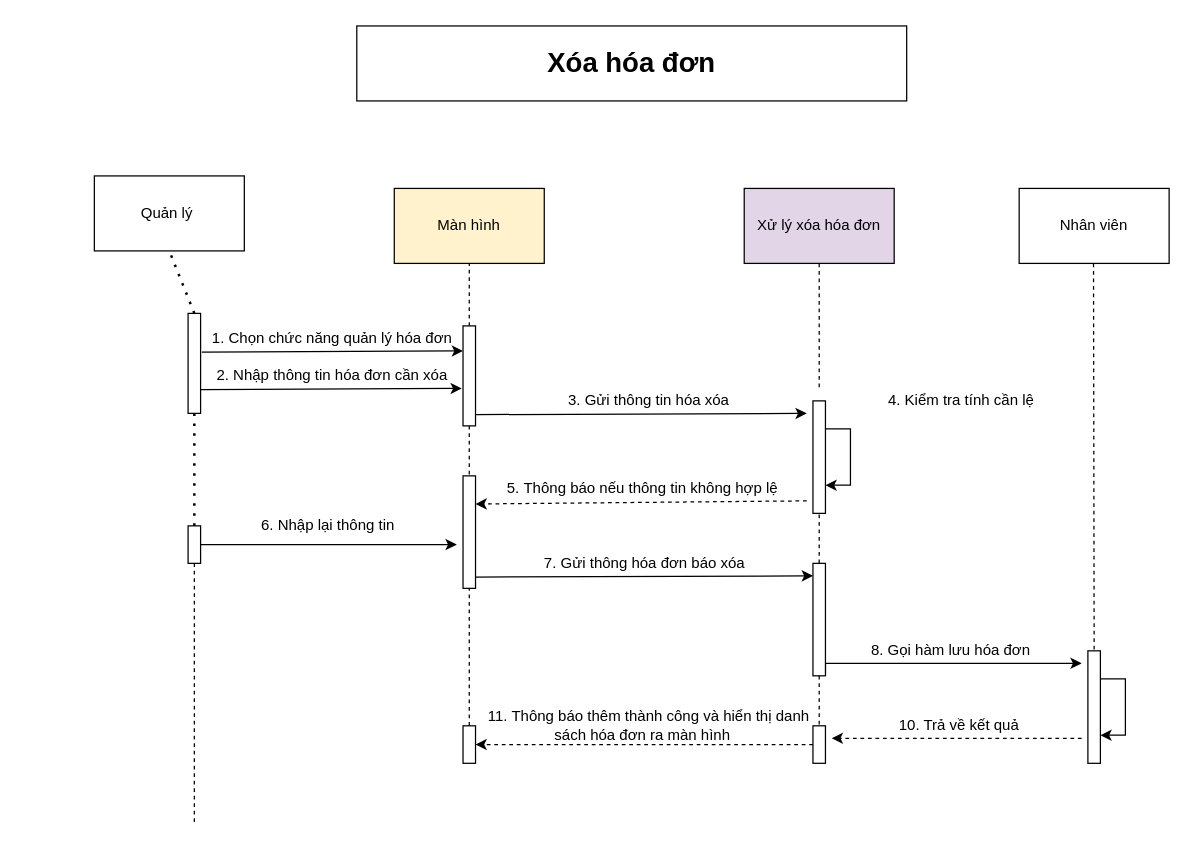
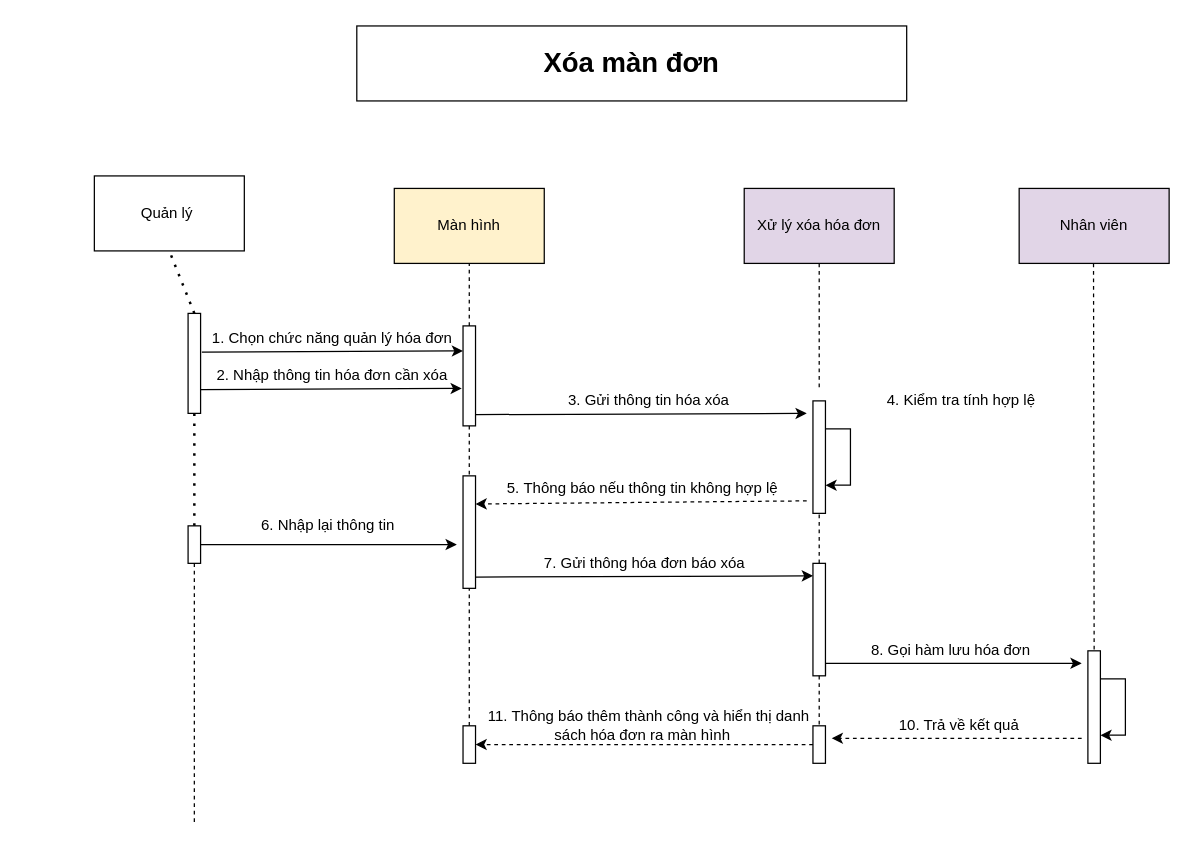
  <mxCell id="0" />
  <mxCell id="1" parent="0" />
- <mxCell id="2" value="&lt;span style=&quot;font-size: 22px&quot;&gt;&lt;b&gt;Xóa hóa đơn&lt;/b&gt;&lt;/span&gt;" style="rounded=0;whiteSpace=wrap;html=1;" parent="1" vertex="1"><mxGeometry x="285" y="20" width="440" height="60" as="geometry" /></mxCell>
+ <mxCell id="2" value="&lt;span style=&quot;font-size: 22px&quot;&gt;&lt;b&gt;Xóa màn đơn&lt;/b&gt;&lt;/span&gt;" style="rounded=0;whiteSpace=wrap;html=1;" parent="1" vertex="1"><mxGeometry x="285" y="20" width="440" height="60" as="geometry" /></mxCell>
  <mxCell id="3" value="Quản lý&amp;nbsp;" style="rounded=0;whiteSpace=wrap;html=1;" parent="1" vertex="1"><mxGeometry x="75" y="140" width="120" height="60" as="geometry" /></mxCell>
  <mxCell id="4" value="Màn hình" style="rounded=0;whiteSpace=wrap;html=1;fillColor=#fff2cc;" parent="1" vertex="1"><mxGeometry x="315" y="150" width="120" height="60" as="geometry" /></mxCell>
  <mxCell id="5" value="Xử lý xóa hóa đơn" style="rounded=0;whiteSpace=wrap;html=1;fillColor=#e1d5e7;" parent="1" vertex="1"><mxGeometry x="595" y="150" width="120" height="60" as="geometry" /></mxCell>
- <mxCell id="6" value="Nhân viên" style="rounded=0;whiteSpace=wrap;html=1;" parent="1" vertex="1"><mxGeometry x="815" y="150" width="120" height="60" as="geometry" /></mxCell>
+ <mxCell id="6" value="Nhân viên" style="rounded=0;whiteSpace=wrap;html=1;fillColor=#e1d5e7;" parent="1" vertex="1"><mxGeometry x="815" y="150" width="120" height="60" as="geometry" /></mxCell>
  <mxCell id="7" value="" style="rounded=0;whiteSpace=wrap;html=1;" parent="1" vertex="1"><mxGeometry x="150" y="250" width="10" height="80" as="geometry" /></mxCell>
  <mxCell id="8" style="edgeStyle=orthogonalEdgeStyle;rounded=0;orthogonalLoop=1;jettySize=auto;html=1;entryX=1;entryY=0.5;entryDx=0;entryDy=0;dashed=1;" parent="1" source="9" target="16" edge="1"><mxGeometry relative="1" as="geometry" /></mxCell>
  <mxCell id="9" value="" style="rounded=0;whiteSpace=wrap;html=1;" parent="1" vertex="1"><mxGeometry x="650" y="580" width="10" height="30" as="geometry" /></mxCell>
  <mxCell id="10" value="" style="rounded=0;whiteSpace=wrap;html=1;" parent="1" vertex="1"><mxGeometry x="370" y="380" width="10" height="90" as="geometry" /></mxCell>
  <mxCell id="11" value="" style="rounded=0;whiteSpace=wrap;html=1;" parent="1" vertex="1"><mxGeometry x="370" y="260" width="10" height="80" as="geometry" /></mxCell>
  <mxCell id="12" style="edgeStyle=orthogonalEdgeStyle;rounded=0;orthogonalLoop=1;jettySize=auto;html=1;exitX=1;exitY=1;exitDx=0;exitDy=0;" parent="1" source="13" edge="1"><mxGeometry relative="1" as="geometry"><mxPoint x="865" y="530" as="targetPoint" /><Array as="points"><mxPoint x="815" y="530" /><mxPoint x="815" y="530" /></Array></mxGeometry></mxCell>
  <mxCell id="13" value="" style="rounded=0;whiteSpace=wrap;html=1;" parent="1" vertex="1"><mxGeometry x="650" y="450" width="10" height="90" as="geometry" /></mxCell>
  <mxCell id="14" value="" style="rounded=0;whiteSpace=wrap;html=1;" parent="1" vertex="1"><mxGeometry x="650" y="320" width="10" height="90" as="geometry" /></mxCell>
  <mxCell id="15" value="" style="rounded=0;whiteSpace=wrap;html=1;" parent="1" vertex="1"><mxGeometry x="870" y="520" width="10" height="90" as="geometry" /></mxCell>
  <mxCell id="16" value="" style="rounded=0;whiteSpace=wrap;html=1;" parent="1" vertex="1"><mxGeometry x="370" y="580" width="10" height="30" as="geometry" /></mxCell>
  <mxCell id="17" value="" style="rounded=0;whiteSpace=wrap;html=1;" parent="1" vertex="1"><mxGeometry x="150" y="420" width="10" height="30" as="geometry" /></mxCell>
  <mxCell id="18" value="" style="endArrow=none;dashed=1;html=1;dashPattern=1 3;strokeWidth=2;rounded=0;entryX=0.5;entryY=1;entryDx=0;entryDy=0;exitX=0.5;exitY=0;exitDx=0;exitDy=0;" parent="1" source="7" target="3" edge="1"><mxGeometry width="50" height="50" relative="1" as="geometry"><mxPoint x="455" y="360" as="sourcePoint" /><mxPoint x="505" y="310" as="targetPoint" /></mxGeometry></mxCell>
  <mxCell id="19" value="" style="endArrow=none;dashed=1;html=1;dashPattern=1 3;strokeWidth=2;rounded=0;entryX=0.5;entryY=0;entryDx=0;entryDy=0;exitX=0.5;exitY=1;exitDx=0;exitDy=0;" parent="1" source="7" target="17" edge="1"><mxGeometry width="50" height="50" relative="1" as="geometry"><mxPoint x="165" y="260" as="sourcePoint" /><mxPoint x="165" y="220" as="targetPoint" /></mxGeometry></mxCell>
  <mxCell id="20" value="" style="endArrow=none;dashed=1;html=1;rounded=0;entryX=0.5;entryY=1;entryDx=0;entryDy=0;exitX=0.5;exitY=0;exitDx=0;exitDy=0;" parent="1" source="11" target="4" edge="1"><mxGeometry width="50" height="50" relative="1" as="geometry"><mxPoint x="455" y="360" as="sourcePoint" /><mxPoint x="505" y="310" as="targetPoint" /></mxGeometry></mxCell>
  <mxCell id="21" value="" style="endArrow=none;dashed=1;html=1;rounded=0;exitX=0.5;exitY=1;exitDx=0;exitDy=0;" parent="1" source="5" edge="1"><mxGeometry width="50" height="50" relative="1" as="geometry"><mxPoint x="385" y="270" as="sourcePoint" /><mxPoint x="655" y="310" as="targetPoint" /></mxGeometry></mxCell>
  <mxCell id="22" value="" style="endArrow=none;dashed=1;html=1;rounded=0;" parent="1" edge="1"><mxGeometry width="50" height="50" relative="1" as="geometry"><mxPoint x="375" y="580" as="sourcePoint" /><mxPoint x="375" y="470" as="targetPoint" /></mxGeometry></mxCell>
  <mxCell id="23" value="" style="endArrow=none;dashed=1;html=1;rounded=0;entryX=0.5;entryY=0;entryDx=0;entryDy=0;exitX=0.5;exitY=1;exitDx=0;exitDy=0;" parent="1" source="11" target="10" edge="1"><mxGeometry width="50" height="50" relative="1" as="geometry"><mxPoint x="405" y="290" as="sourcePoint" /><mxPoint x="405" y="240" as="targetPoint" /></mxGeometry></mxCell>
  <mxCell id="24" value="" style="endArrow=none;dashed=1;html=1;rounded=0;entryX=0.5;entryY=1;entryDx=0;entryDy=0;exitX=0.5;exitY=0;exitDx=0;exitDy=0;" parent="1" source="13" target="14" edge="1"><mxGeometry width="50" height="50" relative="1" as="geometry"><mxPoint x="665" y="220" as="sourcePoint" /><mxPoint x="665" y="340" as="targetPoint" /></mxGeometry></mxCell>
  <mxCell id="25" value="" style="endArrow=none;dashed=1;html=1;rounded=0;" parent="1" edge="1"><mxGeometry width="50" height="50" relative="1" as="geometry"><mxPoint x="655" y="540" as="sourcePoint" /><mxPoint x="655" y="580" as="targetPoint" /></mxGeometry></mxCell>
  <mxCell id="26" value="" style="endArrow=none;dashed=1;html=1;rounded=0;exitX=0.5;exitY=1;exitDx=0;exitDy=0;" parent="1" edge="1"><mxGeometry width="50" height="50" relative="1" as="geometry"><mxPoint x="874.5" y="210" as="sourcePoint" /><mxPoint x="875" y="520" as="targetPoint" /></mxGeometry></mxCell>
  <mxCell id="27" style="edgeStyle=orthogonalEdgeStyle;rounded=0;orthogonalLoop=1;jettySize=auto;html=1;exitX=1;exitY=0.25;exitDx=0;exitDy=0;entryX=1;entryY=0.75;entryDx=0;entryDy=0;" parent="1" source="14" target="14" edge="1"><mxGeometry relative="1" as="geometry" /></mxCell>
  <mxCell id="28" style="edgeStyle=orthogonalEdgeStyle;rounded=0;orthogonalLoop=1;jettySize=auto;html=1;exitX=1;exitY=0.25;exitDx=0;exitDy=0;entryX=1;entryY=0.75;entryDx=0;entryDy=0;" parent="1" source="15" target="15" edge="1"><mxGeometry relative="1" as="geometry" /></mxCell>
  <mxCell id="29" value="" style="endArrow=classic;html=1;rounded=0;exitX=1;exitY=0.5;exitDx=0;exitDy=0;" parent="1" source="17" edge="1"><mxGeometry width="50" height="50" relative="1" as="geometry"><mxPoint x="455" y="360" as="sourcePoint" /><mxPoint x="365" y="435" as="targetPoint" /></mxGeometry></mxCell>
  <mxCell id="30" value="" style="endArrow=classic;html=1;rounded=0;exitX=1;exitY=0.5;exitDx=0;exitDy=0;entryX=-0.1;entryY=0.675;entryDx=0;entryDy=0;entryPerimeter=0;" parent="1" edge="1"><mxGeometry width="50" height="50" relative="1" as="geometry"><mxPoint x="161" y="281" as="sourcePoint" /><mxPoint x="370" y="280" as="targetPoint" /></mxGeometry></mxCell>
  <mxCell id="31" value="" style="endArrow=classic;html=1;rounded=0;exitX=1;exitY=0.5;exitDx=0;exitDy=0;entryX=-0.1;entryY=0.675;entryDx=0;entryDy=0;entryPerimeter=0;" parent="1" edge="1"><mxGeometry width="50" height="50" relative="1" as="geometry"><mxPoint x="160" y="311" as="sourcePoint" /><mxPoint x="369" y="310" as="targetPoint" /></mxGeometry></mxCell>
  <mxCell id="32" value="" style="endArrow=classic;html=1;rounded=0;exitX=1;exitY=0.5;exitDx=0;exitDy=0;" parent="1" edge="1"><mxGeometry width="50" height="50" relative="1" as="geometry"><mxPoint x="380" y="331" as="sourcePoint" /><mxPoint x="645" y="330" as="targetPoint" /></mxGeometry></mxCell>
  <mxCell id="33" value="" style="endArrow=classic;html=1;rounded=0;exitX=1;exitY=0.5;exitDx=0;exitDy=0;entryX=0;entryY=0;entryDx=0;entryDy=0;" parent="1" edge="1"><mxGeometry width="50" height="50" relative="1" as="geometry"><mxPoint x="380" y="461" as="sourcePoint" /><mxPoint x="650" y="460" as="targetPoint" /></mxGeometry></mxCell>
  <mxCell id="34" value="" style="endArrow=classic;html=1;rounded=0;entryX=1;entryY=0.25;entryDx=0;entryDy=0;dashed=1;" parent="1" target="10" edge="1"><mxGeometry width="50" height="50" relative="1" as="geometry"><mxPoint x="645" y="400" as="sourcePoint" /><mxPoint x="505" y="310" as="targetPoint" /></mxGeometry></mxCell>
  <mxCell id="35" value="" style="endArrow=classic;html=1;rounded=0;dashed=1;" parent="1" edge="1"><mxGeometry width="50" height="50" relative="1" as="geometry"><mxPoint x="865" y="590" as="sourcePoint" /><mxPoint x="665" y="590" as="targetPoint" /></mxGeometry></mxCell>
  <mxCell id="36" value="&amp;nbsp; &amp;nbsp; &amp;nbsp; &amp;nbsp; &amp;nbsp; &amp;nbsp; &amp;nbsp; &amp;nbsp; &amp;nbsp; &amp;nbsp; &amp;nbsp; &amp;nbsp; &amp;nbsp; &amp;nbsp; &amp;nbsp; &amp;nbsp; &amp;nbsp; &amp;nbsp; &amp;nbsp; &amp;nbsp; &amp;nbsp; &amp;nbsp; &amp;nbsp; &amp;nbsp; &amp;nbsp; &amp;nbsp; &amp;nbsp; &amp;nbsp; &amp;nbsp; &amp;nbsp; &amp;nbsp; &amp;nbsp; &amp;nbsp; &amp;nbsp; &amp;nbsp; &amp;nbsp; &amp;nbsp; 3. Gửi thông tin hóa xóa" style="text;html=1;align=center;verticalAlign=middle;resizable=0;points=[];autosize=1;strokeColor=none;fillColor=none;fontSize=12;" parent="1" vertex="1"><mxGeometry x="200" y="310" width="390" height="20" as="geometry" /></mxCell>
  <mxCell id="37" value="&amp;nbsp; &amp;nbsp; &amp;nbsp; &amp;nbsp; &amp;nbsp; &amp;nbsp; &amp;nbsp; &amp;nbsp; &amp;nbsp; &amp;nbsp; &amp;nbsp; &amp;nbsp; &amp;nbsp; &amp;nbsp; &amp;nbsp; &amp;nbsp; &amp;nbsp; &amp;nbsp; &amp;nbsp; &amp;nbsp; &amp;nbsp; &amp;nbsp; &amp;nbsp; &amp;nbsp; &amp;nbsp; &amp;nbsp; &amp;nbsp; &amp;nbsp; &amp;nbsp; &amp;nbsp; &amp;nbsp; &amp;nbsp; &amp;nbsp;5.&amp;nbsp;Thông báo nếu thông tin không hợp lệ" style="text;html=1;align=center;verticalAlign=middle;resizable=0;points=[];autosize=1;strokeColor=none;fillColor=none;fontSize=12;" parent="1" vertex="1"><mxGeometry x="180" y="380" width="450" height="20" as="geometry" /></mxCell>
  <mxCell id="38" value="&amp;nbsp; &amp;nbsp; &amp;nbsp; &amp;nbsp; &amp;nbsp; &amp;nbsp; &amp;nbsp; &amp;nbsp; &amp;nbsp; &amp;nbsp; &amp;nbsp; &amp;nbsp; &amp;nbsp; &amp;nbsp; &amp;nbsp; &amp;nbsp; &amp;nbsp; &amp;nbsp; &amp;nbsp; &amp;nbsp; &amp;nbsp; &amp;nbsp; &amp;nbsp; &amp;nbsp; &amp;nbsp; &amp;nbsp; &amp;nbsp; &amp;nbsp; &amp;nbsp; &amp;nbsp; &amp;nbsp; &amp;nbsp; &amp;nbsp; 7. Gửi thông hóa đơn báo xóa" style="text;html=1;align=center;verticalAlign=middle;resizable=0;points=[];autosize=1;strokeColor=none;fillColor=none;fontSize=12;" parent="1" vertex="1"><mxGeometry x="205" y="440" width="400" height="20" as="geometry" /></mxCell>
  <mxCell id="39" value="&amp;nbsp; &amp;nbsp; &amp;nbsp; &amp;nbsp; &amp;nbsp; &amp;nbsp; &amp;nbsp; &amp;nbsp; &amp;nbsp; &amp;nbsp; &amp;nbsp; &amp;nbsp; &amp;nbsp; &amp;nbsp; &amp;nbsp; &amp;nbsp; &amp;nbsp; &amp;nbsp; &amp;nbsp; &amp;nbsp; &amp;nbsp; &amp;nbsp; &amp;nbsp; &amp;nbsp; &amp;nbsp; &amp;nbsp; &amp;nbsp; &amp;nbsp; &amp;nbsp; &amp;nbsp; &amp;nbsp; &amp;nbsp; &amp;nbsp; &amp;nbsp; &amp;nbsp; &amp;nbsp; &amp;nbsp; 11. Thông báo thêm thành công và hiển thị danh&lt;br&gt;&amp;nbsp; &amp;nbsp; &amp;nbsp; &amp;nbsp; &amp;nbsp; &amp;nbsp; &amp;nbsp; &amp;nbsp; &amp;nbsp; &amp;nbsp; &amp;nbsp; &amp;nbsp; &amp;nbsp; &amp;nbsp; &amp;nbsp; &amp;nbsp; &amp;nbsp; &amp;nbsp; &amp;nbsp; &amp;nbsp; &amp;nbsp; &amp;nbsp; &amp;nbsp; &amp;nbsp; &amp;nbsp; &amp;nbsp; &amp;nbsp; &amp;nbsp; &amp;nbsp; &amp;nbsp; &amp;nbsp; &amp;nbsp; &amp;nbsp; &amp;nbsp; &amp;nbsp; &amp;nbsp;sách hóa đơn ra màn hình" style="text;html=1;align=center;verticalAlign=middle;resizable=0;points=[];autosize=1;strokeColor=none;fillColor=none;fontSize=12;" parent="1" vertex="1"><mxGeometry x="135" y="565" width="520" height="30" as="geometry" /></mxCell>
- <mxCell id="40" value="&amp;nbsp; &amp;nbsp; &amp;nbsp; &amp;nbsp; &amp;nbsp; &amp;nbsp; &amp;nbsp; &amp;nbsp; &amp;nbsp; &amp;nbsp; &amp;nbsp; &amp;nbsp; &amp;nbsp; &amp;nbsp; &amp;nbsp; &amp;nbsp; &amp;nbsp; &amp;nbsp; &amp;nbsp; &amp;nbsp; &amp;nbsp; &amp;nbsp; 4. Kiểm tra tính cần lệ" style="text;html=1;align=center;verticalAlign=middle;resizable=0;points=[];autosize=1;strokeColor=none;fillColor=none;fontSize=12;" parent="1" vertex="1"><mxGeometry x="555" y="310" width="280" height="20" as="geometry" /></mxCell>
+ <mxCell id="40" value="&amp;nbsp; &amp;nbsp; &amp;nbsp; &amp;nbsp; &amp;nbsp; &amp;nbsp; &amp;nbsp; &amp;nbsp; &amp;nbsp; &amp;nbsp; &amp;nbsp; &amp;nbsp; &amp;nbsp; &amp;nbsp; &amp;nbsp; &amp;nbsp; &amp;nbsp; &amp;nbsp; &amp;nbsp; &amp;nbsp; &amp;nbsp; &amp;nbsp; 4. Kiểm tra tính hợp lệ" style="text;html=1;align=center;verticalAlign=middle;resizable=0;points=[];autosize=1;strokeColor=none;fillColor=none;fontSize=12;" parent="1" vertex="1"><mxGeometry x="555" y="310" width="280" height="20" as="geometry" /></mxCell>
  <mxCell id="41" value="&amp;nbsp; &amp;nbsp; &amp;nbsp; &amp;nbsp; &amp;nbsp; &amp;nbsp; &amp;nbsp; &amp;nbsp; &amp;nbsp; &amp;nbsp; &amp;nbsp; &amp;nbsp; &amp;nbsp; &amp;nbsp; &amp;nbsp; &amp;nbsp; &amp;nbsp; &amp;nbsp; &amp;nbsp; &amp;nbsp; &amp;nbsp; &amp;nbsp; &amp;nbsp;8. Gọi hàm lưu hóa đơn" style="text;html=1;align=center;verticalAlign=middle;resizable=0;points=[];autosize=1;strokeColor=none;fillColor=none;fontSize=12;" parent="1" vertex="1"><mxGeometry x="540" y="510" width="290" height="20" as="geometry" /></mxCell>
  <mxCell id="42" value="&amp;nbsp; &amp;nbsp; &amp;nbsp; &amp;nbsp; &amp;nbsp; &amp;nbsp; &amp;nbsp; &amp;nbsp; &amp;nbsp; &amp;nbsp; &amp;nbsp; &amp;nbsp; &amp;nbsp; &amp;nbsp; &amp;nbsp; &amp;nbsp; &amp;nbsp; &amp;nbsp; &amp;nbsp; &amp;nbsp; &amp;nbsp; &amp;nbsp; &amp;nbsp; &amp;nbsp; &amp;nbsp;10. Trả về kết quả" style="text;html=1;align=center;verticalAlign=middle;resizable=0;points=[];autosize=1;strokeColor=none;fillColor=none;fontSize=12;" parent="1" vertex="1"><mxGeometry x="550" y="570" width="270" height="20" as="geometry" /></mxCell>
  <mxCell id="43" value="" style="endArrow=none;dashed=1;html=1;rounded=0;exitX=0.5;exitY=1;exitDx=0;exitDy=0;" parent="1" edge="1"><mxGeometry width="50" height="50" relative="1" as="geometry"><mxPoint x="155" y="450" as="sourcePoint" /><mxPoint x="155" y="660" as="targetPoint" /></mxGeometry></mxCell>
  <mxCell id="44" value="&amp;nbsp; &amp;nbsp; &amp;nbsp; &amp;nbsp; &amp;nbsp; &amp;nbsp; &amp;nbsp; &amp;nbsp; &amp;nbsp; &amp;nbsp; &amp;nbsp; &amp;nbsp; &amp;nbsp; &amp;nbsp; &amp;nbsp; &amp;nbsp; &amp;nbsp; &amp;nbsp; &amp;nbsp; &amp;nbsp; &amp;nbsp; 1. Chọn chức năng quản lý hóa đơn" style="text;html=1;align=center;verticalAlign=middle;resizable=0;points=[];autosize=1;strokeColor=none;fillColor=none;" parent="1" vertex="1"><mxGeometry x="20" y="260" width="350" height="20" as="geometry" /></mxCell>
  <mxCell id="45" value="&amp;nbsp; &amp;nbsp; &amp;nbsp; &amp;nbsp; &amp;nbsp; &amp;nbsp; &amp;nbsp; &amp;nbsp; &amp;nbsp; &amp;nbsp; &amp;nbsp; &amp;nbsp; &amp;nbsp; &amp;nbsp; &amp;nbsp; &amp;nbsp; &amp;nbsp; &amp;nbsp; &amp;nbsp; &amp;nbsp; &amp;nbsp; 2. Nhập thông tin hóa đơn cần xóa" style="text;html=1;align=center;verticalAlign=middle;resizable=0;points=[];autosize=1;strokeColor=none;fillColor=none;" parent="1" vertex="1"><mxGeometry x="25" y="290" width="340" height="20" as="geometry" /></mxCell>
  <mxCell id="46" value="&amp;nbsp; &amp;nbsp; &amp;nbsp; &amp;nbsp; &amp;nbsp; &amp;nbsp; &amp;nbsp; &amp;nbsp; &amp;nbsp; &amp;nbsp; &amp;nbsp; &amp;nbsp; &amp;nbsp; &amp;nbsp; &amp;nbsp; &amp;nbsp; &amp;nbsp; 6. Nhập lại thông tin" style="text;html=1;align=center;verticalAlign=middle;resizable=0;points=[];autosize=1;strokeColor=none;fillColor=none;" parent="1" vertex="1"><mxGeometry x="85" y="410" width="240" height="20" as="geometry" /></mxCell>
